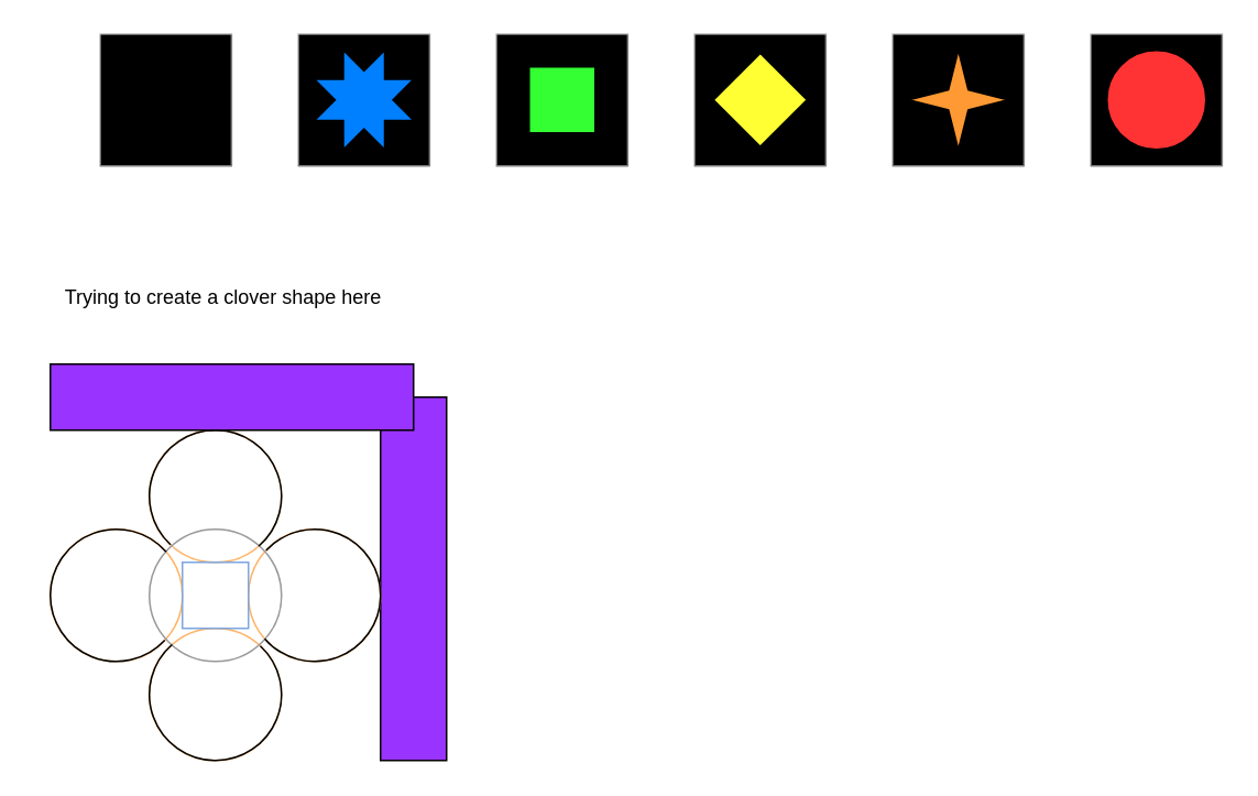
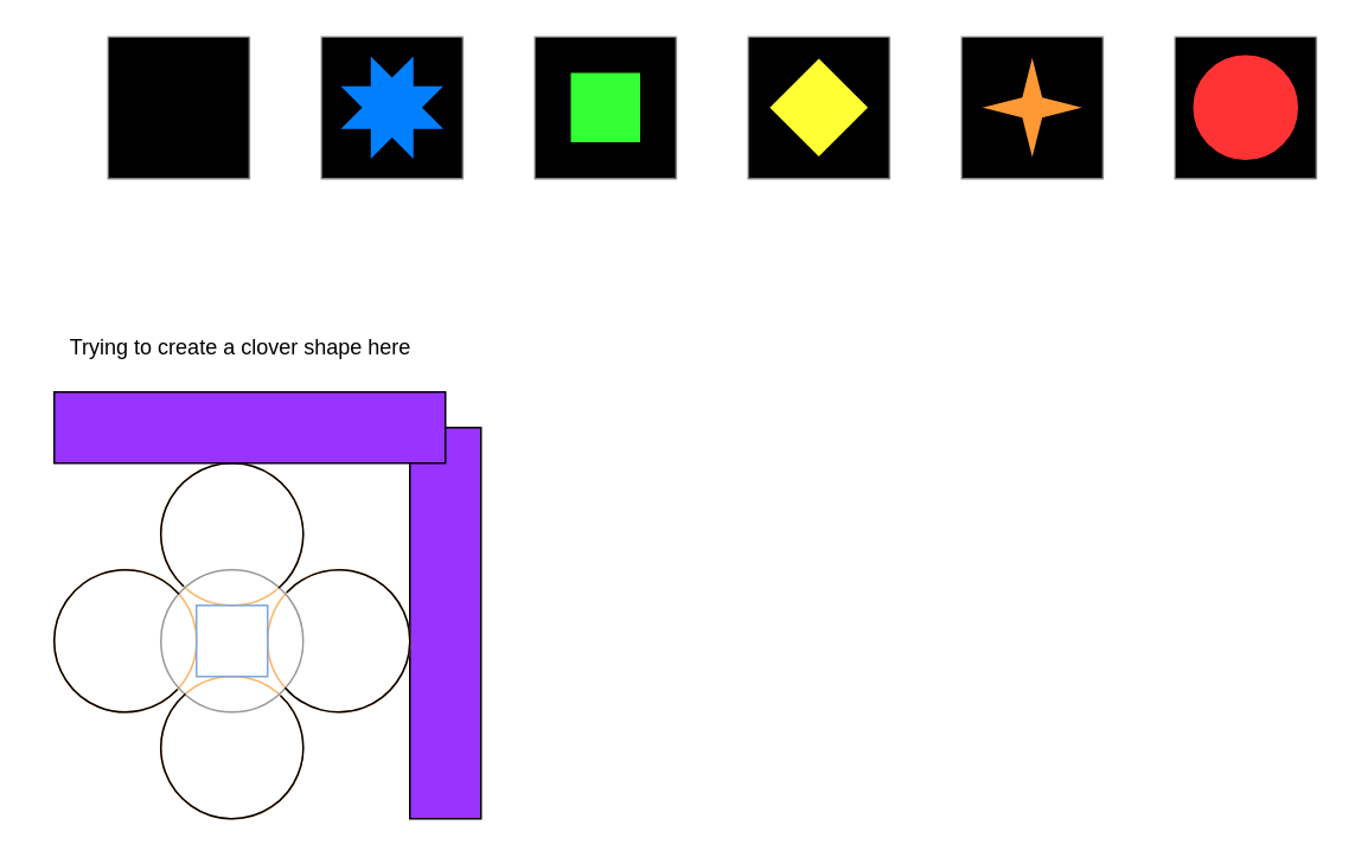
  <mxCell id="0" />
  <mxCell id="1" parent="0" />
  <mxCell id="2" value="" style="group" vertex="1" connectable="0" parent="1"><mxGeometry x="60" y="20" width="80" height="80" as="geometry" /></mxCell>
  <mxCell id="3" value="" style="whiteSpace=wrap;html=1;aspect=fixed;fillColor=#000000;strokeColor=none;" vertex="1" parent="2"><mxGeometry width="80" height="80" as="geometry" /></mxCell>
  <mxCell id="4" value="" style="endArrow=none;html=1;rounded=0;strokeColor=#CCCCCC;" edge="1" parent="2"><mxGeometry width="50" height="50" relative="1" as="geometry"><mxPoint y="80" as="sourcePoint" /><mxPoint as="targetPoint" /></mxGeometry></mxCell>
  <mxCell id="5" value="" style="endArrow=none;html=1;rounded=0;strokeColor=#808080;" edge="1" parent="2"><mxGeometry width="50" height="50" relative="1" as="geometry"><mxPoint x="79.76" y="80" as="sourcePoint" /><mxPoint x="79.76" as="targetPoint" /></mxGeometry></mxCell>
  <mxCell id="6" value="" style="endArrow=none;html=1;rounded=0;strokeColor=#808080;" edge="1" parent="2"><mxGeometry width="50" height="50" relative="1" as="geometry"><mxPoint x="80" y="80" as="sourcePoint" /><mxPoint y="80" as="targetPoint" /></mxGeometry></mxCell>
  <mxCell id="7" value="" style="endArrow=none;html=1;rounded=0;strokeColor=#CCCCCC;" edge="1" parent="2"><mxGeometry width="50" height="50" relative="1" as="geometry"><mxPoint x="80" as="sourcePoint" /><mxPoint as="targetPoint" /></mxGeometry></mxCell>
  <mxCell id="8" value="" style="group" vertex="1" connectable="0" parent="1"><mxGeometry x="180" y="20" width="80" height="80" as="geometry" /></mxCell>
  <mxCell id="9" value="" style="whiteSpace=wrap;html=1;aspect=fixed;fillColor=#000000;strokeColor=none;" vertex="1" parent="8"><mxGeometry width="80" height="80" as="geometry" /></mxCell>
  <mxCell id="10" value="" style="endArrow=none;html=1;rounded=0;strokeColor=#CCCCCC;" edge="1" parent="8"><mxGeometry width="50" height="50" relative="1" as="geometry"><mxPoint y="80" as="sourcePoint" /><mxPoint as="targetPoint" /></mxGeometry></mxCell>
  <mxCell id="11" value="" style="endArrow=none;html=1;rounded=0;strokeColor=#808080;" edge="1" parent="8"><mxGeometry width="50" height="50" relative="1" as="geometry"><mxPoint x="79.76" y="80" as="sourcePoint" /><mxPoint x="79.76" as="targetPoint" /></mxGeometry></mxCell>
  <mxCell id="12" value="" style="endArrow=none;html=1;rounded=0;strokeColor=#808080;" edge="1" parent="8"><mxGeometry width="50" height="50" relative="1" as="geometry"><mxPoint x="80" y="80" as="sourcePoint" /><mxPoint y="80" as="targetPoint" /></mxGeometry></mxCell>
  <mxCell id="13" value="" style="endArrow=none;html=1;rounded=0;strokeColor=#CCCCCC;" edge="1" parent="8"><mxGeometry width="50" height="50" relative="1" as="geometry"><mxPoint x="80" as="sourcePoint" /><mxPoint as="targetPoint" /></mxGeometry></mxCell>
  <mxCell id="14" value="" style="verticalLabelPosition=bottom;verticalAlign=top;html=1;shape=mxgraph.basic.8_point_star;fillColor=#007FFF;" vertex="1" parent="8"><mxGeometry x="10" y="10" width="60" height="60" as="geometry" /></mxCell>
  <mxCell id="15" value="" style="ellipse;whiteSpace=wrap;html=1;fillColor=none;strokeColor=#FFB366;" vertex="1" parent="1"><mxGeometry x="90" y="260" width="80" height="80" as="geometry" /></mxCell>
  <mxCell id="16" value="" style="verticalLabelPosition=bottom;verticalAlign=top;html=1;shape=mxgraph.basic.rect;fillColor2=none;strokeWidth=1;size=20;indent=5;fillColor=#9933FF;" vertex="1" parent="1"><mxGeometry x="230" y="240" width="40" height="220" as="geometry" /></mxCell>
  <mxCell id="17" value="" style="verticalLabelPosition=bottom;verticalAlign=top;html=1;shape=mxgraph.basic.rect;fillColor2=none;strokeWidth=1;size=20;indent=5;fillColor=#9933FF;" vertex="1" parent="1"><mxGeometry x="30" y="220" width="220" height="40" as="geometry" /></mxCell>
  <mxCell id="18" value="" style="ellipse;whiteSpace=wrap;html=1;fillColor=none;strokeColor=#FFB366;" vertex="1" parent="1"><mxGeometry x="150" y="320" width="80" height="80" as="geometry" /></mxCell>
  <mxCell id="19" value="" style="ellipse;whiteSpace=wrap;html=1;fillColor=none;strokeColor=#FFB366;" vertex="1" parent="1"><mxGeometry x="90" y="380" width="80" height="80" as="geometry" /></mxCell>
  <mxCell id="20" value="" style="group" vertex="1" connectable="0" parent="1"><mxGeometry x="300" y="20" width="80" height="80" as="geometry" /></mxCell>
  <mxCell id="21" value="" style="whiteSpace=wrap;html=1;aspect=fixed;fillColor=#000000;strokeColor=none;" vertex="1" parent="20"><mxGeometry width="80" height="80" as="geometry" /></mxCell>
  <mxCell id="22" value="" style="endArrow=none;html=1;rounded=0;strokeColor=#CCCCCC;" edge="1" parent="20"><mxGeometry width="50" height="50" relative="1" as="geometry"><mxPoint y="80" as="sourcePoint" /><mxPoint as="targetPoint" /></mxGeometry></mxCell>
  <mxCell id="23" value="" style="endArrow=none;html=1;rounded=0;strokeColor=#808080;" edge="1" parent="20"><mxGeometry width="50" height="50" relative="1" as="geometry"><mxPoint x="79.76" y="80" as="sourcePoint" /><mxPoint x="79.76" as="targetPoint" /></mxGeometry></mxCell>
  <mxCell id="24" value="" style="endArrow=none;html=1;rounded=0;strokeColor=#808080;" edge="1" parent="20"><mxGeometry width="50" height="50" relative="1" as="geometry"><mxPoint x="80" y="80" as="sourcePoint" /><mxPoint y="80" as="targetPoint" /></mxGeometry></mxCell>
  <mxCell id="25" value="" style="endArrow=none;html=1;rounded=0;strokeColor=#CCCCCC;" edge="1" parent="20"><mxGeometry width="50" height="50" relative="1" as="geometry"><mxPoint x="80" as="sourcePoint" /><mxPoint as="targetPoint" /></mxGeometry></mxCell>
  <mxCell id="26" value="" style="whiteSpace=wrap;html=1;aspect=fixed;fillColor=#33FF33;" vertex="1" parent="20"><mxGeometry x="20" y="20" width="40" height="40" as="geometry" /></mxCell>
  <mxCell id="27" value="" style="ellipse;whiteSpace=wrap;html=1;fillColor=none;strokeColor=#FFB366;" vertex="1" parent="1"><mxGeometry x="30" y="320" width="80" height="80" as="geometry" /></mxCell>
  <mxCell id="28" value="" style="ellipse;whiteSpace=wrap;html=1;fillColor=none;strokeColor=#999999;" vertex="1" parent="1"><mxGeometry x="90" y="320" width="80" height="80" as="geometry" /></mxCell>
  <mxCell id="29" value="" style="whiteSpace=wrap;html=1;aspect=fixed;fillColor=none;strokeColor=#7EA6E0;" vertex="1" parent="1"><mxGeometry x="110" y="340" width="40" height="40" as="geometry" /></mxCell>
  <mxCell id="30" value="" style="verticalLabelPosition=bottom;verticalAlign=top;html=1;shape=mxgraph.basic.arc;startAngle=0.119;endAngle=0.886;" vertex="1" parent="1"><mxGeometry x="90" y="380" width="80" height="80" as="geometry" /></mxCell>
  <mxCell id="31" value="" style="verticalLabelPosition=bottom;verticalAlign=top;html=1;shape=mxgraph.basic.arc;startAngle=0.119;endAngle=0.886;rotation=-90;" vertex="1" parent="1"><mxGeometry x="150" y="320" width="80" height="80" as="geometry" /></mxCell>
  <mxCell id="32" value="" style="group" vertex="1" connectable="0" parent="1"><mxGeometry x="420" y="20" width="80" height="80" as="geometry" /></mxCell>
  <mxCell id="33" value="" style="whiteSpace=wrap;html=1;aspect=fixed;fillColor=#000000;strokeColor=none;" vertex="1" parent="32"><mxGeometry width="80" height="80" as="geometry" /></mxCell>
  <mxCell id="34" value="" style="endArrow=none;html=1;rounded=0;strokeColor=#CCCCCC;" edge="1" parent="32"><mxGeometry width="50" height="50" relative="1" as="geometry"><mxPoint y="80" as="sourcePoint" /><mxPoint as="targetPoint" /></mxGeometry></mxCell>
  <mxCell id="35" value="" style="endArrow=none;html=1;rounded=0;strokeColor=#808080;" edge="1" parent="32"><mxGeometry width="50" height="50" relative="1" as="geometry"><mxPoint x="79.76" y="80" as="sourcePoint" /><mxPoint x="79.76" as="targetPoint" /></mxGeometry></mxCell>
  <mxCell id="36" value="" style="endArrow=none;html=1;rounded=0;strokeColor=#808080;" edge="1" parent="32"><mxGeometry width="50" height="50" relative="1" as="geometry"><mxPoint x="80" y="80" as="sourcePoint" /><mxPoint y="80" as="targetPoint" /></mxGeometry></mxCell>
  <mxCell id="37" value="" style="endArrow=none;html=1;rounded=0;strokeColor=#CCCCCC;" edge="1" parent="32"><mxGeometry width="50" height="50" relative="1" as="geometry"><mxPoint x="80" as="sourcePoint" /><mxPoint as="targetPoint" /></mxGeometry></mxCell>
  <mxCell id="38" value="" style="whiteSpace=wrap;html=1;aspect=fixed;rotation=-45;fillColor=#FFFF33;" vertex="1" parent="32"><mxGeometry x="20" y="20" width="40" height="40" as="geometry" /></mxCell>
  <mxCell id="39" value="" style="verticalLabelPosition=bottom;verticalAlign=top;html=1;shape=mxgraph.basic.arc;startAngle=0.119;endAngle=0.886;rotation=-180;" vertex="1" parent="1"><mxGeometry x="90" y="260" width="80" height="80" as="geometry" /></mxCell>
  <mxCell id="40" value="" style="verticalLabelPosition=bottom;verticalAlign=top;html=1;shape=mxgraph.basic.arc;startAngle=0.119;endAngle=0.886;rotation=90;" vertex="1" parent="1"><mxGeometry x="30" y="320" width="80" height="80" as="geometry" /></mxCell>
  <mxCell id="41" value="" style="group" vertex="1" connectable="0" parent="1"><mxGeometry x="540" y="20" width="80" height="80" as="geometry" /></mxCell>
  <mxCell id="42" value="" style="whiteSpace=wrap;html=1;aspect=fixed;fillColor=#000000;strokeColor=none;" vertex="1" parent="41"><mxGeometry width="80" height="80" as="geometry" /></mxCell>
  <mxCell id="43" value="" style="endArrow=none;html=1;rounded=0;strokeColor=#CCCCCC;" edge="1" parent="41"><mxGeometry width="50" height="50" relative="1" as="geometry"><mxPoint y="80" as="sourcePoint" /><mxPoint as="targetPoint" /></mxGeometry></mxCell>
  <mxCell id="44" value="" style="endArrow=none;html=1;rounded=0;strokeColor=#808080;" edge="1" parent="41"><mxGeometry width="50" height="50" relative="1" as="geometry"><mxPoint x="79.76" y="80" as="sourcePoint" /><mxPoint x="79.76" as="targetPoint" /></mxGeometry></mxCell>
  <mxCell id="45" value="" style="endArrow=none;html=1;rounded=0;strokeColor=#808080;" edge="1" parent="41"><mxGeometry width="50" height="50" relative="1" as="geometry"><mxPoint x="80" y="80" as="sourcePoint" /><mxPoint y="80" as="targetPoint" /></mxGeometry></mxCell>
  <mxCell id="46" value="" style="endArrow=none;html=1;rounded=0;strokeColor=#CCCCCC;" edge="1" parent="41"><mxGeometry width="50" height="50" relative="1" as="geometry"><mxPoint x="80" as="sourcePoint" /><mxPoint as="targetPoint" /></mxGeometry></mxCell>
  <mxCell id="47" value="" style="verticalLabelPosition=bottom;verticalAlign=top;html=1;shape=mxgraph.basic.4_point_star_2;dx=0.8;fillColor=#FF9933;" vertex="1" parent="41"><mxGeometry x="10" y="10" width="60" height="60" as="geometry" /></mxCell>
  <mxCell id="48" value="" style="group" vertex="1" connectable="0" parent="1"><mxGeometry x="660" y="20" width="80" height="80" as="geometry" /></mxCell>
  <mxCell id="49" value="" style="whiteSpace=wrap;html=1;aspect=fixed;fillColor=#000000;strokeColor=none;" vertex="1" parent="48"><mxGeometry width="80" height="80" as="geometry" /></mxCell>
  <mxCell id="50" value="" style="endArrow=none;html=1;rounded=0;strokeColor=#CCCCCC;" edge="1" parent="48"><mxGeometry width="50" height="50" relative="1" as="geometry"><mxPoint y="80" as="sourcePoint" /><mxPoint as="targetPoint" /></mxGeometry></mxCell>
  <mxCell id="51" value="" style="endArrow=none;html=1;rounded=0;strokeColor=#808080;" edge="1" parent="48"><mxGeometry width="50" height="50" relative="1" as="geometry"><mxPoint x="79.76" y="80" as="sourcePoint" /><mxPoint x="79.76" as="targetPoint" /></mxGeometry></mxCell>
  <mxCell id="52" value="" style="endArrow=none;html=1;rounded=0;strokeColor=#808080;" edge="1" parent="48"><mxGeometry width="50" height="50" relative="1" as="geometry"><mxPoint x="80" y="80" as="sourcePoint" /><mxPoint y="80" as="targetPoint" /></mxGeometry></mxCell>
  <mxCell id="53" value="" style="endArrow=none;html=1;rounded=0;strokeColor=#CCCCCC;" edge="1" parent="48"><mxGeometry width="50" height="50" relative="1" as="geometry"><mxPoint x="80" as="sourcePoint" /><mxPoint as="targetPoint" /></mxGeometry></mxCell>
  <mxCell id="54" value="" style="ellipse;whiteSpace=wrap;html=1;fillColor=#FF3333;" vertex="1" parent="48"><mxGeometry x="10" y="10" width="60" height="60" as="geometry" /></mxCell>
- <mxCell id="55" value="Trying to create a clover shape here" style="text;html=1;align=center;verticalAlign=middle;whiteSpace=wrap;rounded=0;" vertex="1" parent="1"><mxGeometry x="20" y="165" width="230" height="30" as="geometry" /></mxCell>
+ <mxCell id="55" value="Trying to create a clover shape here" style="text;html=1;align=center;verticalAlign=middle;whiteSpace=wrap;rounded=0;" vertex="1" parent="1"><mxGeometry x="20" y="180" width="230" height="30" as="geometry" /></mxCell>
